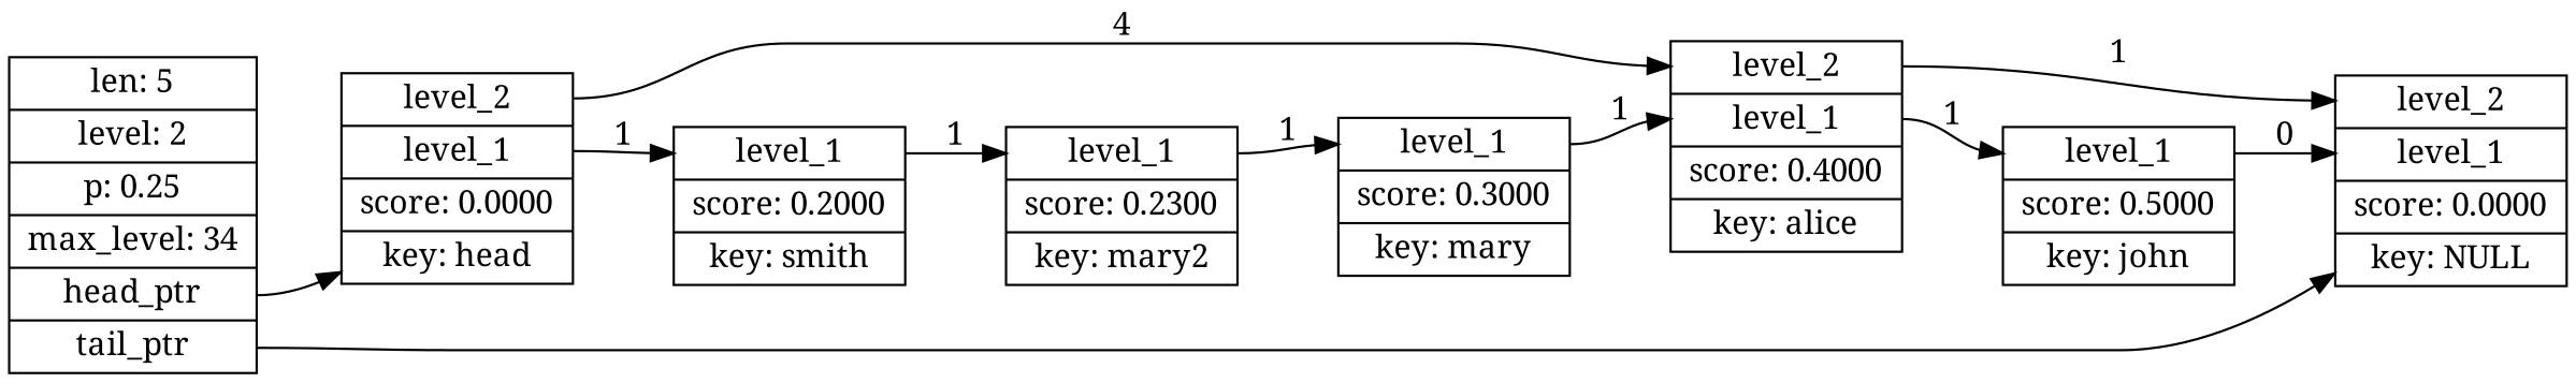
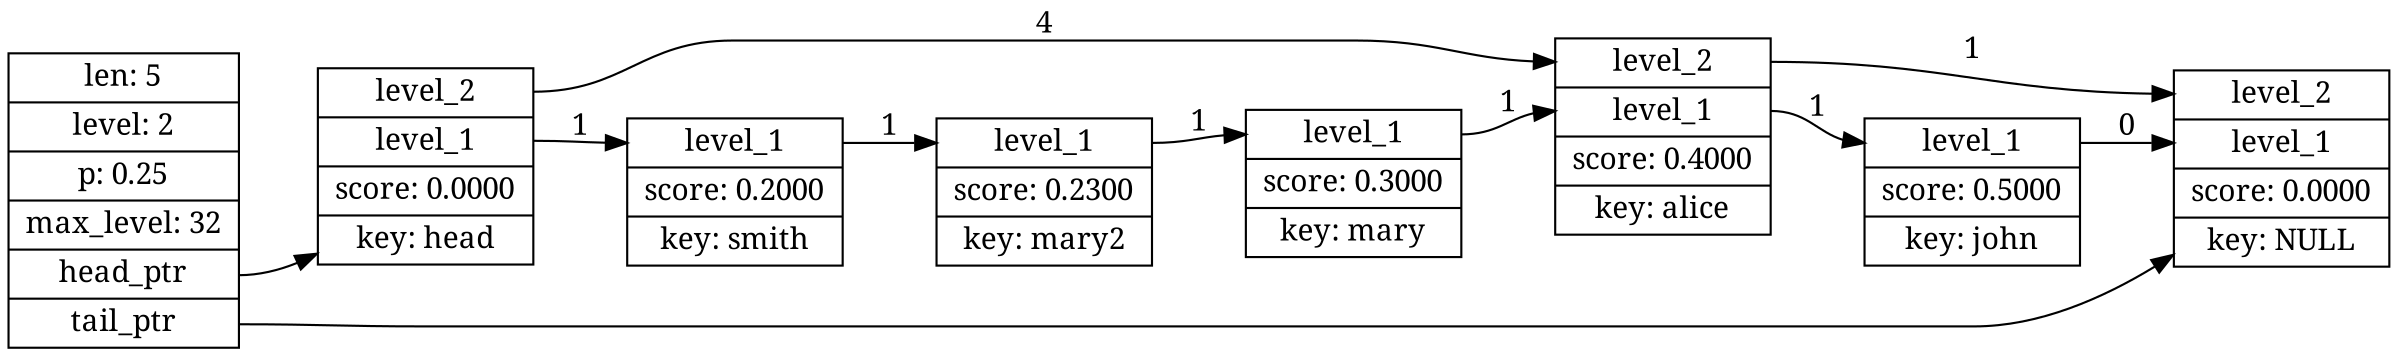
  digraph {
    rankdir=LR
    fontname="Noto Serif"
    node [shape=record fontname="Noto Serif"]
    edge [tailport=1 fontname="Noto Serif" headport=1]
-   n1 [height=.1 label="<length> len: 5 | <level> level: 2 | <p> p: 0.25 | <max_level> max_level: 34 | <head> head_ptr | <tail> tail_ptr"]
+   n1 [height=.1 label="<length> len: 5 | <level> level: 2 | <p> p: 0.25 | <max_level> max_level: 32 | <head> head_ptr | <tail> tail_ptr"]
    n2 [height=.1 label="<2> level_2 |<1> level_1 |score: 0.0000 | key: NULL"]
    n3 [height=.1 label="<2> level_2 |<1> level_1 |score: 0.0000 | key: head"]
    n4 [height=.1 label="<1> level_1 |score: 0.2000 | key: smith"]
    n5 [height=.1 label="<2> level_2 |<1> level_1 |score: 0.4000 | key: alice"]
    n6 [height=.1 label="<1> level_1 |score: 0.2300 | key: mary2"]
    n7 [height=.1 label="<1> level_1 |score: 0.3000 | key: mary"]
    n8 [height=.1 label="<1> level_1 |score: 0.5000 | key: john"]
    n1 -> n2 [tailport=tail headport=""]
    n1 -> n3 [tailport=head headport=""]
    n3 -> n4 [label=1]
    n3 -> n5 [headport=2 label=4 tailport=2]
    n4 -> n6 [label=1]
    n5 -> n2 [headport=2 label=1 tailport=2]
    n5 -> n8 [label=1]
    n6 -> n7 [label=1]
    n7 -> n5 [label=1]
    n8 -> n2 [label=0]
  }
